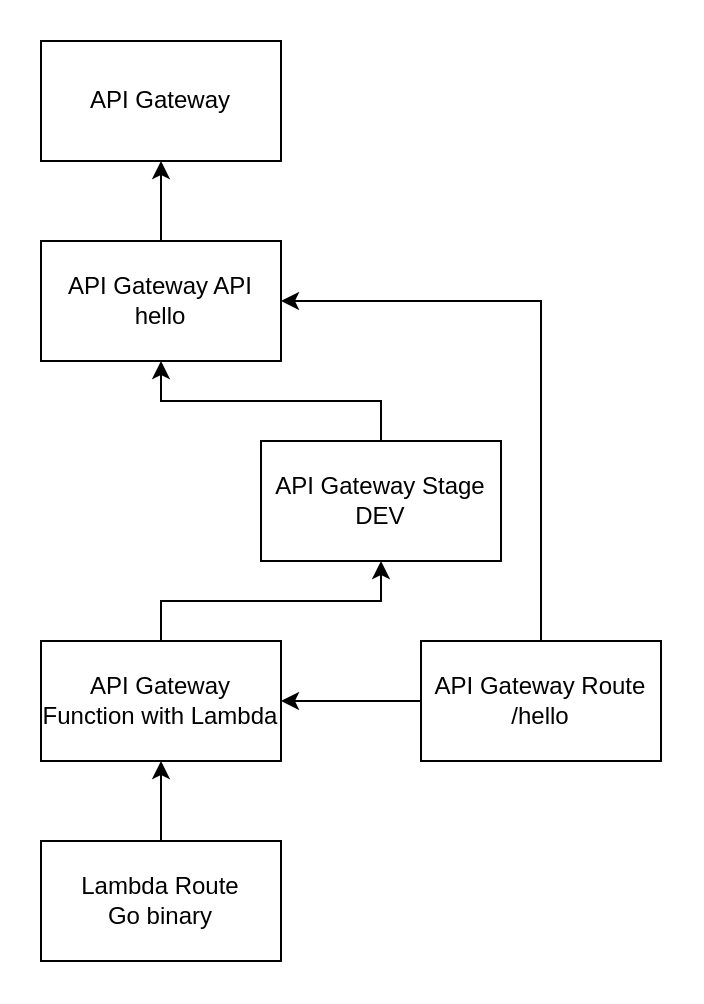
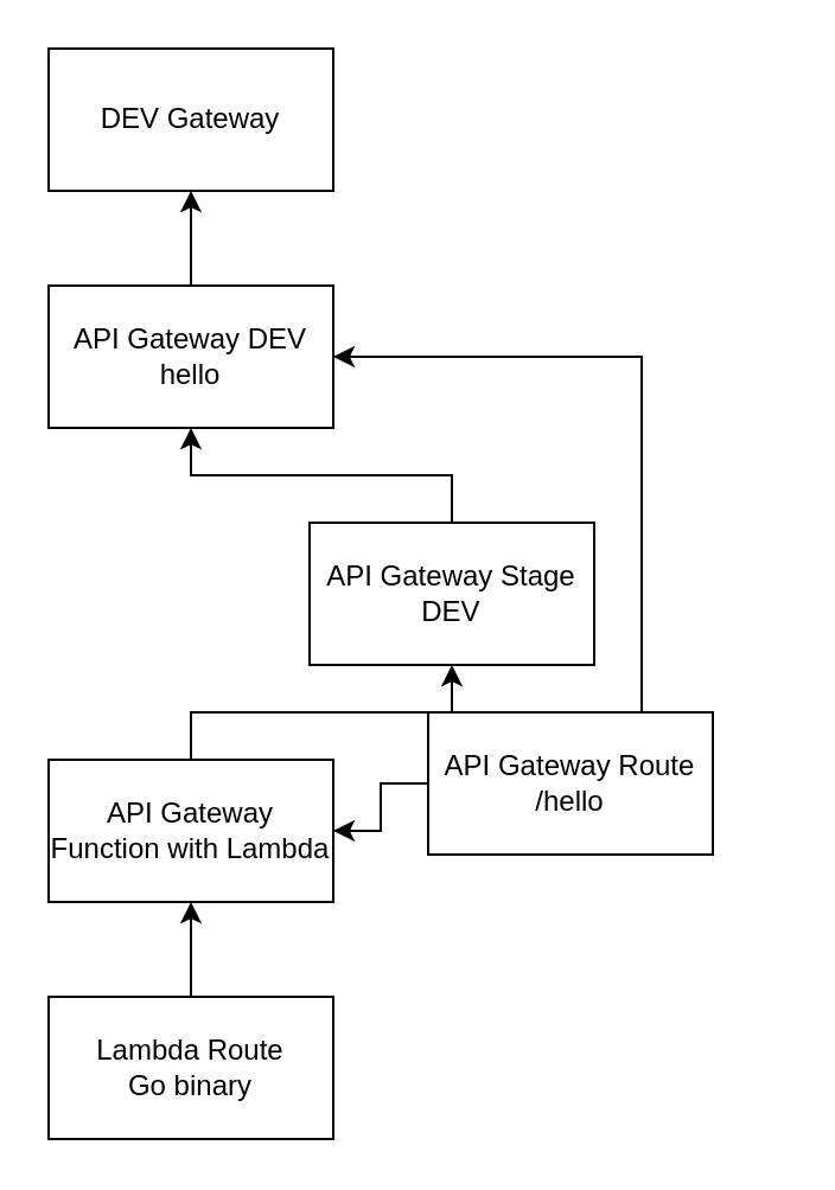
  <mxCell id="0" />
  <mxCell id="1" parent="0" />
- <mxCell id="2" value="API Gateway" style="rounded=0;whiteSpace=wrap;html=1;" vertex="1" parent="1"><mxGeometry x="20" y="20" width="120" height="60" as="geometry" /></mxCell>
+ <mxCell id="2" value="DEV Gateway" style="rounded=0;whiteSpace=wrap;html=1;" vertex="1" parent="1"><mxGeometry x="20" y="20" width="120" height="60" as="geometry" /></mxCell>
  <mxCell id="3" style="edgeStyle=orthogonalEdgeStyle;rounded=0;orthogonalLoop=1;jettySize=auto;html=1;" edge="1" parent="1" source="4" target="2"><mxGeometry relative="1" as="geometry" /></mxCell>
- <mxCell id="4" value="API Gateway API&lt;br&gt;hello" style="rounded=0;whiteSpace=wrap;html=1;" vertex="1" parent="1"><mxGeometry x="20" y="120" width="120" height="60" as="geometry" /></mxCell>
+ <mxCell id="4" value="API Gateway DEV&lt;br&gt;hello" style="rounded=0;whiteSpace=wrap;html=1;" vertex="1" parent="1"><mxGeometry x="20" y="120" width="120" height="60" as="geometry" /></mxCell>
  <mxCell id="5" style="edgeStyle=orthogonalEdgeStyle;rounded=0;orthogonalLoop=1;jettySize=auto;html=1;" edge="1" parent="1" source="6" target="4"><mxGeometry relative="1" as="geometry" /></mxCell>
  <mxCell id="6" value="API Gateway Stage&lt;br&gt;DEV" style="rounded=0;whiteSpace=wrap;html=1;" vertex="1" parent="1"><mxGeometry x="130" y="220" width="120" height="60" as="geometry" /></mxCell>
  <mxCell id="7" style="edgeStyle=orthogonalEdgeStyle;rounded=0;orthogonalLoop=1;jettySize=auto;html=1;" edge="1" parent="1" source="8" target="6"><mxGeometry relative="1" as="geometry" /></mxCell>
  <mxCell id="8" value="API Gateway Function with Lambda" style="rounded=0;whiteSpace=wrap;html=1;" vertex="1" parent="1"><mxGeometry x="20" y="320" width="120" height="60" as="geometry" /></mxCell>
  <mxCell id="9" style="edgeStyle=orthogonalEdgeStyle;rounded=0;orthogonalLoop=1;jettySize=auto;html=1;entryX=1;entryY=0.5;entryDx=0;entryDy=0;" edge="1" parent="1" source="11" target="8"><mxGeometry relative="1" as="geometry" /></mxCell>
  <mxCell id="10" style="edgeStyle=orthogonalEdgeStyle;rounded=0;orthogonalLoop=1;jettySize=auto;html=1;entryX=1;entryY=0.5;entryDx=0;entryDy=0;" edge="1" parent="1" source="11" target="4"><mxGeometry relative="1" as="geometry"><Array as="points"><mxPoint x="270" y="150" /></Array></mxGeometry></mxCell>
- <mxCell id="11" value="API Gateway Route&lt;br&gt;/hello" style="rounded=0;whiteSpace=wrap;html=1;" vertex="1" parent="1"><mxGeometry x="210" y="320" width="120" height="60" as="geometry" /></mxCell>
+ <mxCell id="11" value="API Gateway Route&lt;br&gt;/hello" style="rounded=0;whiteSpace=wrap;html=1;" vertex="1" parent="1"><mxGeometry x="180" y="300" width="120" height="60" as="geometry" /></mxCell>
  <mxCell id="12" style="edgeStyle=orthogonalEdgeStyle;rounded=0;orthogonalLoop=1;jettySize=auto;html=1;" edge="1" parent="1" source="13" target="8"><mxGeometry relative="1" as="geometry" /></mxCell>
  <mxCell id="13" value="Lambda Route&lt;br&gt;Go binary" style="rounded=0;whiteSpace=wrap;html=1;" vertex="1" parent="1"><mxGeometry x="20" y="420" width="120" height="60" as="geometry" /></mxCell>
